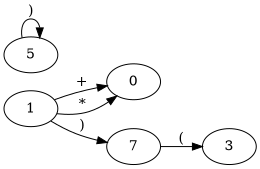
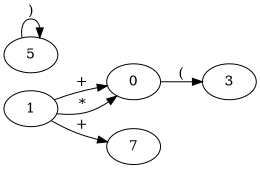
  digraph {
    fontname="DejaVu Serif"
    rankdir=LR
    node [fontname="DejaVu Serif"]
    edge [fontname="DejaVu Serif"]
    1
    0
    n3 [label=7]
    3
    5
    1 -> 0 [label="+"]
    1 -> 0 [label="*"]
-   1 -> n3 [label=")"]
-   n3 -> 3 [label="("]
+   1 -> n3 [label="+"]
+   0 -> 3 [label="("]
    5 -> 5 [label=")"]
  }
